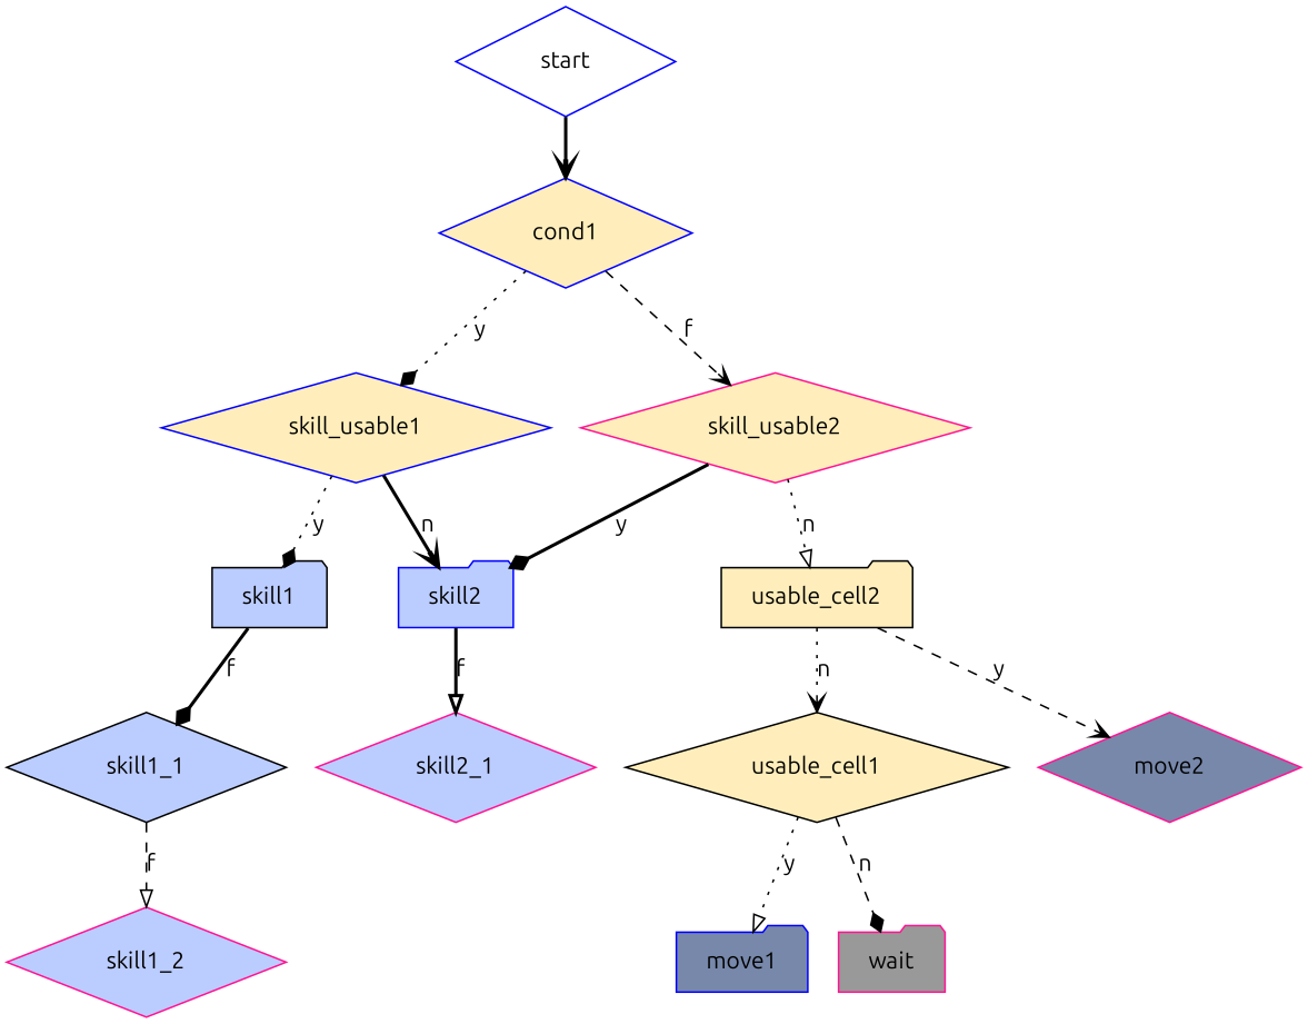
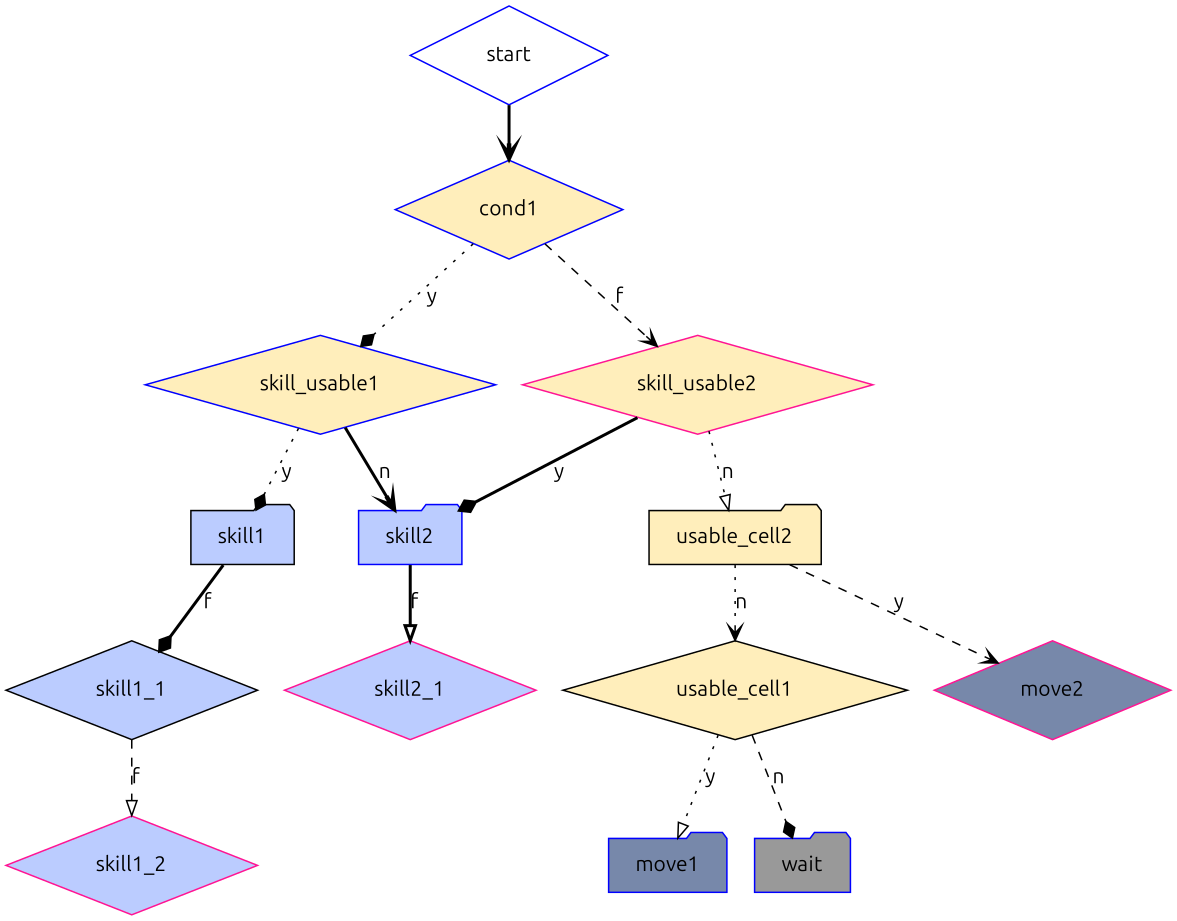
  digraph {
    concentrate=true
    fixedsize=true
    fontname=Ubuntu
    node [color=blue fontname=Ubuntu margin="0.25,0.125" shape=diamond fillcolor="#FFEEBB" style=filled]
    edge [arrowhead=vee fontname=Ubuntu style=bold]
    start [fillcolor="" style=""]
    cond1
    skill_usable1
    skill_usable2 [color=deeppink]
    skill1 [color=black fillcolor="#BBCCFF" shape=folder]
    skill2 [fillcolor="#BBCCFF" shape=folder]
    usable_cell2 [color=black shape=folder]
    skill1_1 [color=black fillcolor="#BBCCFF"]
    skill2_1 [color=deeppink fillcolor="#BBCCFF"]
    usable_cell1 [color=black]
    move2 [color=deeppink fillcolor="#7788aa"]
    move1 [fillcolor="#7788aa" shape=folder]
-   wait [color=deeppink fillcolor="#999999" shape=folder]
+   wait [fillcolor="#999999" shape=folder]
    skill1_2 [color=deeppink fillcolor="#BBCCFF"]
    start -> cond1
    cond1 -> skill_usable1 [arrowhead=diamond label=y style=dotted]
    cond1 -> skill_usable2 [label=f style=dashed]
    skill_usable1 -> skill1 [arrowhead=diamond label=y style=dotted]
    skill_usable1 -> skill2 [label=n]
    skill_usable2 -> skill2 [arrowhead=diamond label=y]
    skill_usable2 -> usable_cell2 [arrowhead=onormal label=n style=dotted]
    skill1 -> skill1_1 [arrowhead=diamond label=f]
    skill2 -> skill2_1 [arrowhead=onormal label=f]
    usable_cell2 -> usable_cell1 [label=n style=dotted]
    usable_cell2 -> move2 [label=y style=dashed]
    skill1_1 -> skill1_2 [arrowhead=onormal label=f style=dashed]
    usable_cell1 -> move1 [arrowhead=onormal label=y style=dotted]
    usable_cell1 -> wait [arrowhead=diamond label=n style=dashed]
  }
